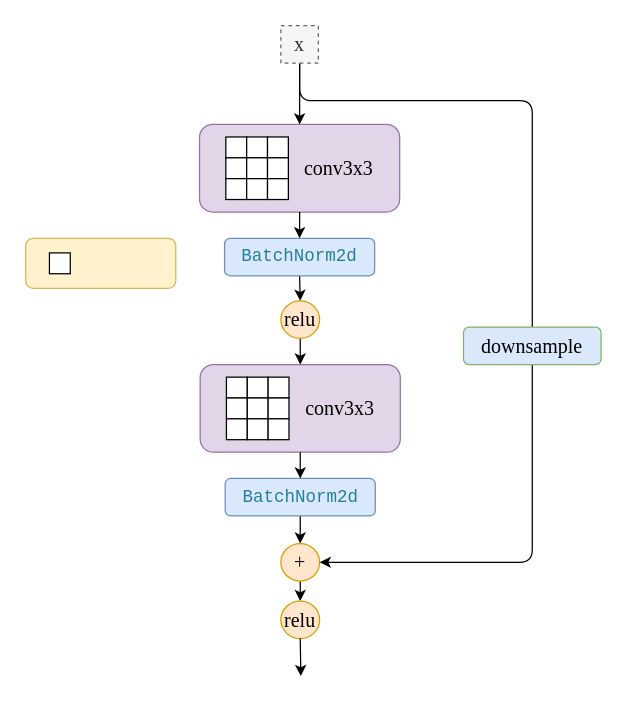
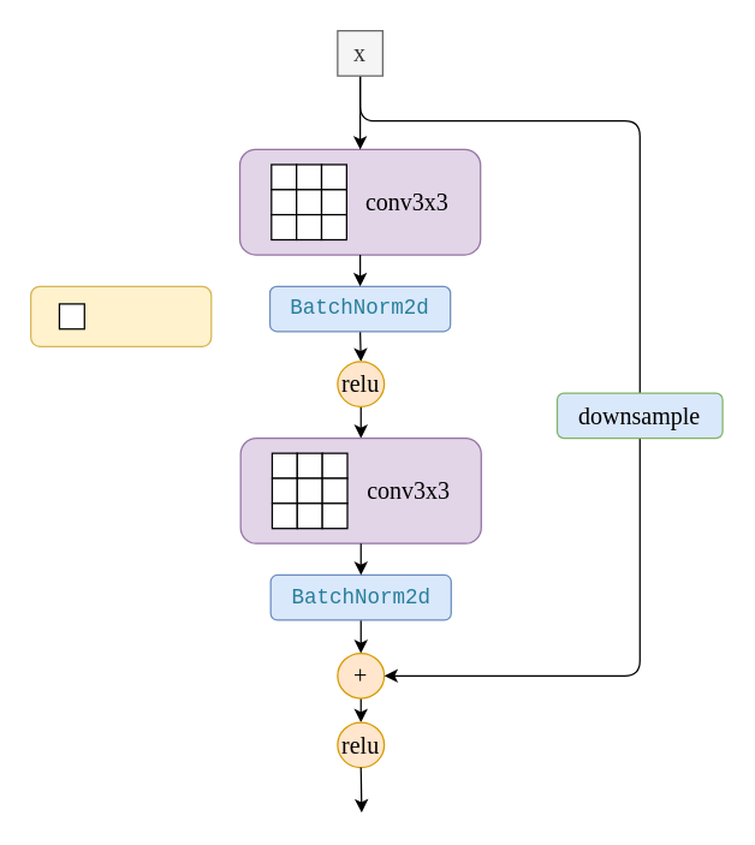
  <mxCell id="0" />
  <mxCell id="1" parent="0" />
  <mxCell id="2" value="" style="group" vertex="1" connectable="0" parent="1"><mxGeometry x="20" y="190" width="120" height="40" as="geometry" /></mxCell>
  <mxCell id="3" value="" style="rounded=1;whiteSpace=wrap;html=1;fillColor=#fff2cc;strokeColor=#d6b656;" vertex="1" parent="2"><mxGeometry width="120" height="40" as="geometry" /></mxCell>
  <mxCell id="4" value="" style="whiteSpace=wrap;html=1;aspect=fixed;" vertex="1" parent="2"><mxGeometry x="19.003" y="11.667" width="16.667" height="16.667" as="geometry" /></mxCell>
  <mxCell id="5" value="" style="group" vertex="1" connectable="0" parent="1"><mxGeometry x="159" y="99" width="160" height="70" as="geometry" /></mxCell>
  <mxCell id="6" value="" style="rounded=1;whiteSpace=wrap;html=1;fillColor=#e1d5e7;strokeColor=#9673a6;align=center;" vertex="1" parent="5"><mxGeometry width="160" height="70" as="geometry" /></mxCell>
  <mxCell id="7" value="" style="group" vertex="1" connectable="0" parent="5"><mxGeometry x="21" y="10" width="50" height="50" as="geometry" /></mxCell>
  <mxCell id="8" value="" style="whiteSpace=wrap;html=1;aspect=fixed;" vertex="1" parent="7"><mxGeometry width="16.667" height="16.667" as="geometry" /></mxCell>
  <mxCell id="9" value="" style="whiteSpace=wrap;html=1;aspect=fixed;" vertex="1" parent="7"><mxGeometry x="16.667" width="16.667" height="16.667" as="geometry" /></mxCell>
  <mxCell id="10" value="" style="whiteSpace=wrap;html=1;aspect=fixed;" vertex="1" parent="7"><mxGeometry x="33.333" width="16.667" height="16.667" as="geometry" /></mxCell>
  <mxCell id="11" value="" style="whiteSpace=wrap;html=1;aspect=fixed;" vertex="1" parent="7"><mxGeometry y="16.667" width="16.667" height="16.667" as="geometry" /></mxCell>
  <mxCell id="12" value="" style="whiteSpace=wrap;html=1;aspect=fixed;" vertex="1" parent="7"><mxGeometry x="16.667" y="16.667" width="16.667" height="16.667" as="geometry" /></mxCell>
  <mxCell id="13" value="" style="whiteSpace=wrap;html=1;aspect=fixed;" vertex="1" parent="7"><mxGeometry x="33.333" y="16.667" width="16.667" height="16.667" as="geometry" /></mxCell>
  <mxCell id="14" value="" style="whiteSpace=wrap;html=1;aspect=fixed;" vertex="1" parent="7"><mxGeometry y="33.333" width="16.667" height="16.667" as="geometry" /></mxCell>
  <mxCell id="15" value="" style="whiteSpace=wrap;html=1;aspect=fixed;" vertex="1" parent="7"><mxGeometry x="16.667" y="33.333" width="16.667" height="16.667" as="geometry" /></mxCell>
  <mxCell id="16" value="" style="whiteSpace=wrap;html=1;aspect=fixed;" vertex="1" parent="7"><mxGeometry x="33.333" y="33.333" width="16.667" height="16.667" as="geometry" /></mxCell>
  <mxCell id="17" value="&lt;span style=&quot;&quot;&gt;conv3x3&lt;/span&gt;" style="text;html=1;align=center;verticalAlign=middle;resizable=0;points=[];autosize=1;strokeColor=none;fillColor=none;fontSize=16;fontFamily=Times New Roman;" vertex="1" parent="5"><mxGeometry x="71" y="20" width="80" height="30" as="geometry" /></mxCell>
  <mxCell id="18" style="edgeStyle=orthogonalEdgeStyle;rounded=0;orthogonalLoop=1;jettySize=auto;html=1;exitX=0.5;exitY=1;exitDx=0;exitDy=0;entryX=0.5;entryY=0;entryDx=0;entryDy=0;fontFamily=Times New Roman;fontSize=16;" edge="1" parent="1" source="19" target="25"><mxGeometry relative="1" as="geometry" /></mxCell>
  <mxCell id="19" value="&lt;div style=&quot;font-family: Consolas, &amp;quot;Courier New&amp;quot;, monospace; font-size: 14px; line-height: 19px;&quot;&gt;&lt;span style=&quot;color: #267f99;&quot;&gt;BatchNorm2d&lt;/span&gt; &lt;/div&gt;" style="rounded=1;whiteSpace=wrap;html=1;fontFamily=Times New Roman;fontSize=16;fillColor=#dae8fc;strokeColor=#6c8ebf;" vertex="1" parent="1"><mxGeometry x="179" y="190" width="120" height="30" as="geometry" /></mxCell>
  <mxCell id="20" style="edgeStyle=orthogonalEdgeStyle;rounded=0;orthogonalLoop=1;jettySize=auto;html=1;exitX=0.5;exitY=1;exitDx=0;exitDy=0;entryX=0.5;entryY=0;entryDx=0;entryDy=0;fontFamily=Times New Roman;fontSize=16;" edge="1" parent="1" source="22" target="6"><mxGeometry relative="1" as="geometry" /></mxCell>
  <mxCell id="21" style="edgeStyle=orthogonalEdgeStyle;rounded=1;orthogonalLoop=1;jettySize=auto;html=1;exitX=0.5;exitY=1;exitDx=0;exitDy=0;entryX=0.5;entryY=0;entryDx=0;entryDy=0;fontFamily=Times New Roman;fontSize=16;endArrow=none;" edge="1" parent="1" source="22" target="46"><mxGeometry relative="1" as="geometry"><Array as="points"><mxPoint x="239" y="80" /><mxPoint x="425" y="80" /></Array></mxGeometry></mxCell>
- <mxCell id="22" value="x" style="rounded=0;whiteSpace=wrap;html=1;fontFamily=Times New Roman;fontSize=16;fillColor=#f5f5f5;fontColor=#333333;strokeColor=#666666;dashed=1;" vertex="1" parent="1"><mxGeometry x="224" y="20" width="30" height="30" as="geometry" /></mxCell>
+ <mxCell id="22" value="x" style="rounded=0;whiteSpace=wrap;html=1;fontFamily=Times New Roman;fontSize=16;fillColor=#f5f5f5;fontColor=#333333;strokeColor=#666666;" vertex="1" parent="1"><mxGeometry x="224" y="20" width="30" height="30" as="geometry" /></mxCell>
  <mxCell id="23" style="edgeStyle=orthogonalEdgeStyle;rounded=0;orthogonalLoop=1;jettySize=auto;html=1;exitX=0.5;exitY=1;exitDx=0;exitDy=0;entryX=0.5;entryY=0;entryDx=0;entryDy=0;fontFamily=Times New Roman;fontSize=16;" edge="1" parent="1" source="6" target="19"><mxGeometry relative="1" as="geometry" /></mxCell>
  <mxCell id="24" style="edgeStyle=orthogonalEdgeStyle;rounded=0;orthogonalLoop=1;jettySize=auto;html=1;exitX=0.5;exitY=1;exitDx=0;exitDy=0;entryX=0.5;entryY=0;entryDx=0;entryDy=0;fontFamily=Times New Roman;fontSize=16;" edge="1" parent="1" source="25" target="27"><mxGeometry relative="1" as="geometry" /></mxCell>
  <mxCell id="25" value="relu" style="ellipse;whiteSpace=wrap;html=1;fontFamily=Times New Roman;fontSize=16;fillColor=#ffe6cc;strokeColor=#d79b00;" vertex="1" parent="1"><mxGeometry x="224" y="240" width="31" height="30" as="geometry" /></mxCell>
  <mxCell id="26" value="" style="group" vertex="1" connectable="0" parent="1"><mxGeometry x="159.5" y="291" width="160" height="70" as="geometry" /></mxCell>
  <mxCell id="27" value="" style="rounded=1;whiteSpace=wrap;html=1;fillColor=#e1d5e7;strokeColor=#9673a6;align=center;" vertex="1" parent="26"><mxGeometry width="160" height="70" as="geometry" /></mxCell>
  <mxCell id="28" value="" style="group" vertex="1" connectable="0" parent="26"><mxGeometry x="21" y="10" width="50" height="50" as="geometry" /></mxCell>
  <mxCell id="29" value="" style="whiteSpace=wrap;html=1;aspect=fixed;" vertex="1" parent="28"><mxGeometry width="16.667" height="16.667" as="geometry" /></mxCell>
  <mxCell id="30" value="" style="whiteSpace=wrap;html=1;aspect=fixed;" vertex="1" parent="28"><mxGeometry x="16.667" width="16.667" height="16.667" as="geometry" /></mxCell>
  <mxCell id="31" value="" style="whiteSpace=wrap;html=1;aspect=fixed;" vertex="1" parent="28"><mxGeometry x="33.333" width="16.667" height="16.667" as="geometry" /></mxCell>
  <mxCell id="32" value="" style="whiteSpace=wrap;html=1;aspect=fixed;" vertex="1" parent="28"><mxGeometry y="16.667" width="16.667" height="16.667" as="geometry" /></mxCell>
  <mxCell id="33" value="" style="whiteSpace=wrap;html=1;aspect=fixed;" vertex="1" parent="28"><mxGeometry x="16.667" y="16.667" width="16.667" height="16.667" as="geometry" /></mxCell>
  <mxCell id="34" value="" style="whiteSpace=wrap;html=1;aspect=fixed;" vertex="1" parent="28"><mxGeometry x="33.333" y="16.667" width="16.667" height="16.667" as="geometry" /></mxCell>
  <mxCell id="35" value="" style="whiteSpace=wrap;html=1;aspect=fixed;" vertex="1" parent="28"><mxGeometry y="33.333" width="16.667" height="16.667" as="geometry" /></mxCell>
  <mxCell id="36" value="" style="whiteSpace=wrap;html=1;aspect=fixed;" vertex="1" parent="28"><mxGeometry x="16.667" y="33.333" width="16.667" height="16.667" as="geometry" /></mxCell>
  <mxCell id="37" value="" style="whiteSpace=wrap;html=1;aspect=fixed;" vertex="1" parent="28"><mxGeometry x="33.333" y="33.333" width="16.667" height="16.667" as="geometry" /></mxCell>
  <mxCell id="38" value="&lt;span style=&quot;&quot;&gt;conv3x3&lt;/span&gt;" style="text;html=1;align=center;verticalAlign=middle;resizable=0;points=[];autosize=1;strokeColor=none;fillColor=none;fontSize=16;fontFamily=Times New Roman;" vertex="1" parent="26"><mxGeometry x="71" y="20" width="80" height="30" as="geometry" /></mxCell>
  <mxCell id="39" style="edgeStyle=orthogonalEdgeStyle;rounded=0;orthogonalLoop=1;jettySize=auto;html=1;exitX=0.5;exitY=1;exitDx=0;exitDy=0;entryX=0.5;entryY=0;entryDx=0;entryDy=0;fontFamily=Times New Roman;fontSize=16;" edge="1" parent="1" source="40" target="43"><mxGeometry relative="1" as="geometry" /></mxCell>
  <mxCell id="40" value="&lt;div style=&quot;font-family: Consolas, &amp;quot;Courier New&amp;quot;, monospace; font-size: 14px; line-height: 19px;&quot;&gt;&lt;span style=&quot;color: #267f99;&quot;&gt;BatchNorm2d&lt;/span&gt; &lt;/div&gt;" style="rounded=1;whiteSpace=wrap;html=1;fontFamily=Times New Roman;fontSize=16;fillColor=#dae8fc;strokeColor=#6c8ebf;" vertex="1" parent="1"><mxGeometry x="179.5" y="382" width="120" height="30" as="geometry" /></mxCell>
  <mxCell id="41" style="edgeStyle=orthogonalEdgeStyle;rounded=0;orthogonalLoop=1;jettySize=auto;html=1;exitX=0.5;exitY=1;exitDx=0;exitDy=0;entryX=0.5;entryY=0;entryDx=0;entryDy=0;fontFamily=Times New Roman;fontSize=16;" edge="1" parent="1" source="27" target="40"><mxGeometry relative="1" as="geometry" /></mxCell>
  <mxCell id="42" style="edgeStyle=orthogonalEdgeStyle;curved=1;orthogonalLoop=1;jettySize=auto;html=1;exitX=0.5;exitY=1;exitDx=0;exitDy=0;entryX=0.5;entryY=0;entryDx=0;entryDy=0;fontFamily=Times New Roman;fontSize=16;" edge="1" parent="1" source="43" target="44"><mxGeometry relative="1" as="geometry" /></mxCell>
  <mxCell id="43" value="+" style="ellipse;whiteSpace=wrap;html=1;fontFamily=Times New Roman;fontSize=16;fillColor=#ffe6cc;strokeColor=#d79b00;" vertex="1" parent="1"><mxGeometry x="224" y="434" width="31" height="30" as="geometry" /></mxCell>
  <mxCell id="44" value="relu" style="ellipse;whiteSpace=wrap;html=1;fontFamily=Times New Roman;fontSize=16;fillColor=#ffe6cc;strokeColor=#d79b00;" vertex="1" parent="1"><mxGeometry x="224" y="480" width="31" height="30" as="geometry" /></mxCell>
  <mxCell id="45" style="edgeStyle=orthogonalEdgeStyle;rounded=1;orthogonalLoop=1;jettySize=auto;html=1;exitX=0.5;exitY=1;exitDx=0;exitDy=0;entryX=1;entryY=0.5;entryDx=0;entryDy=0;fontFamily=Times New Roman;fontSize=16;" edge="1" parent="1" source="46" target="43"><mxGeometry relative="1" as="geometry" /></mxCell>
  <mxCell id="46" value="downsample" style="rounded=1;whiteSpace=wrap;html=1;fontFamily=Times New Roman;fontSize=16;fillColor=#dae8fc;strokeColor=#82b366;" vertex="1" parent="1"><mxGeometry x="370" y="261" width="110" height="30" as="geometry" /></mxCell>
  <mxCell id="47" value="" style="endArrow=classic;html=1;rounded=1;fontFamily=Times New Roman;fontSize=16;exitX=0.5;exitY=1;exitDx=0;exitDy=0;" edge="1" parent="1" source="44"><mxGeometry width="50" height="50" relative="1" as="geometry"><mxPoint x="210" y="580" as="sourcePoint" /><mxPoint x="240" y="540" as="targetPoint" /></mxGeometry></mxCell>
